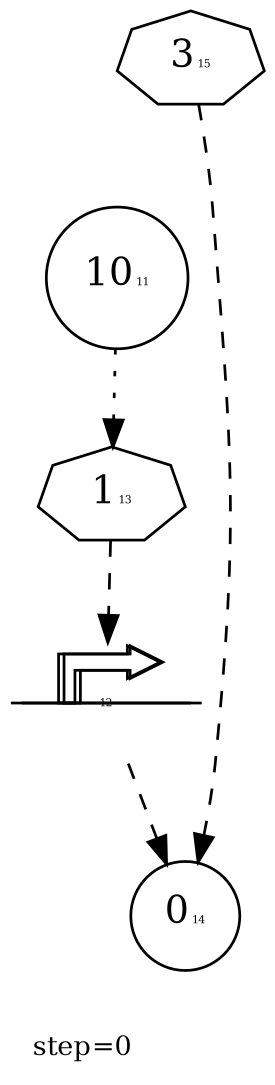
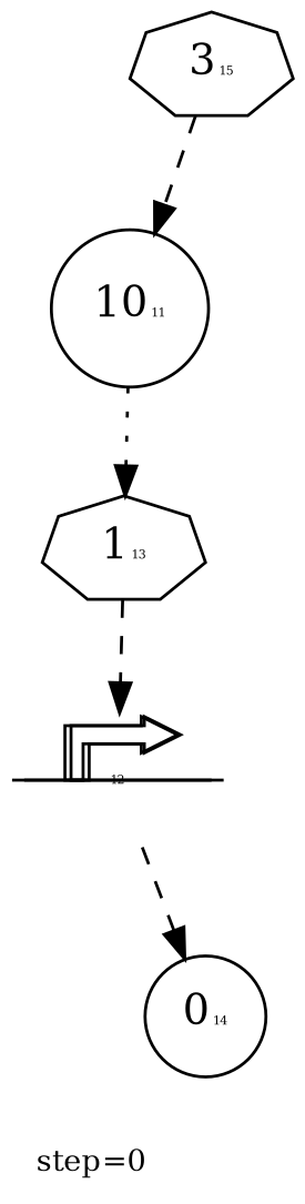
  digraph {
    fontsize=10
    label="step=0"
    labeljust=left
    labelloc=bottom
    node [color=black peripheries=1 shape=circle]
    edge [color=black style=dashed]
    n1 [label=<10<FONT POINT-SIZE='4'>11</FONT>> labelfontcolor=Black]
    n2 [label=<1<FONT POINT-SIZE='4'>13</FONT>> shape=septagon]
    n3 [label=<<FONT POINT-SIZE='4'>12</FONT>> labelfontcolor=black peripheries=2 shape=promoter]
    n4 [label=<0<FONT POINT-SIZE='4'>14</FONT>> labelfontcolor=black]
    n5 [label=<3<FONT POINT-SIZE='4'>15</FONT>> shape=septagon]
    n1 -> n2 [style=dotted]
    n2 -> n3
    n3 -> n4
-   n5 -> n4
+   n5 -> n1
  }
